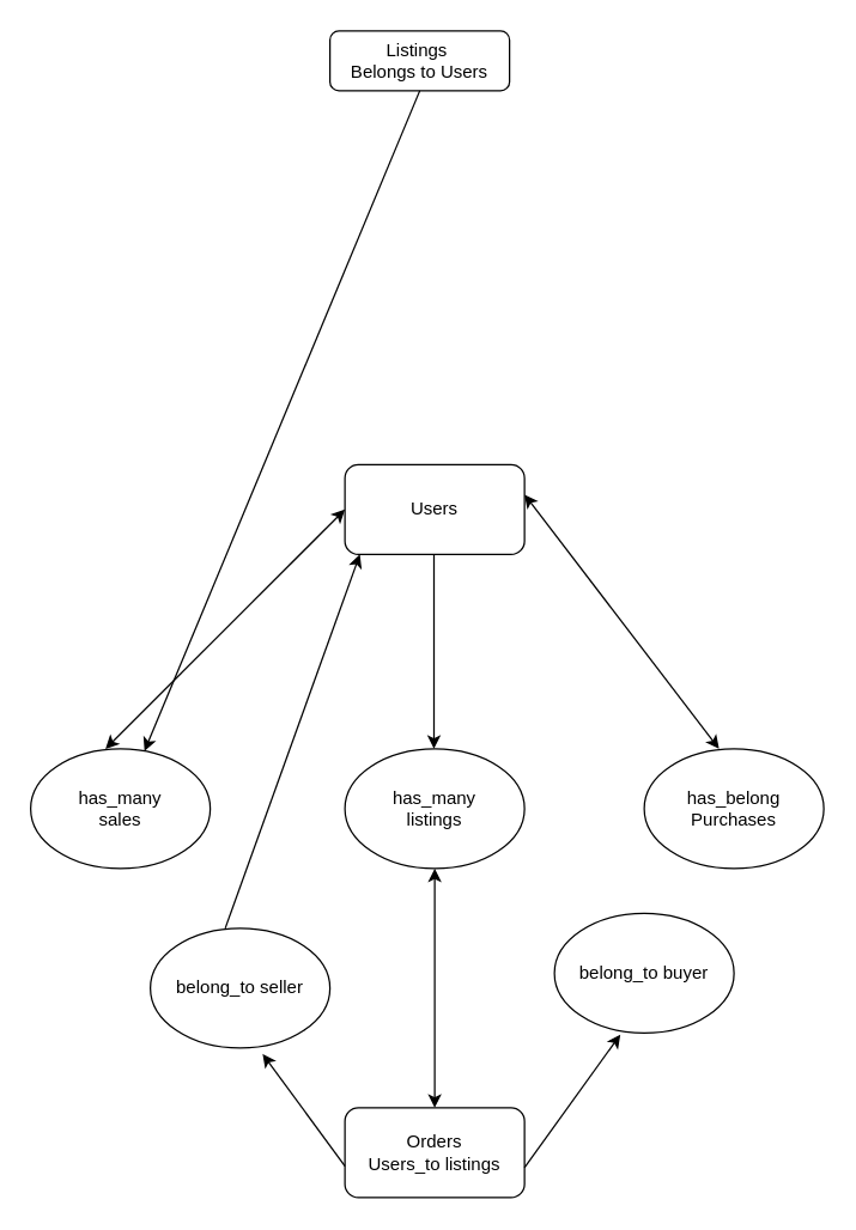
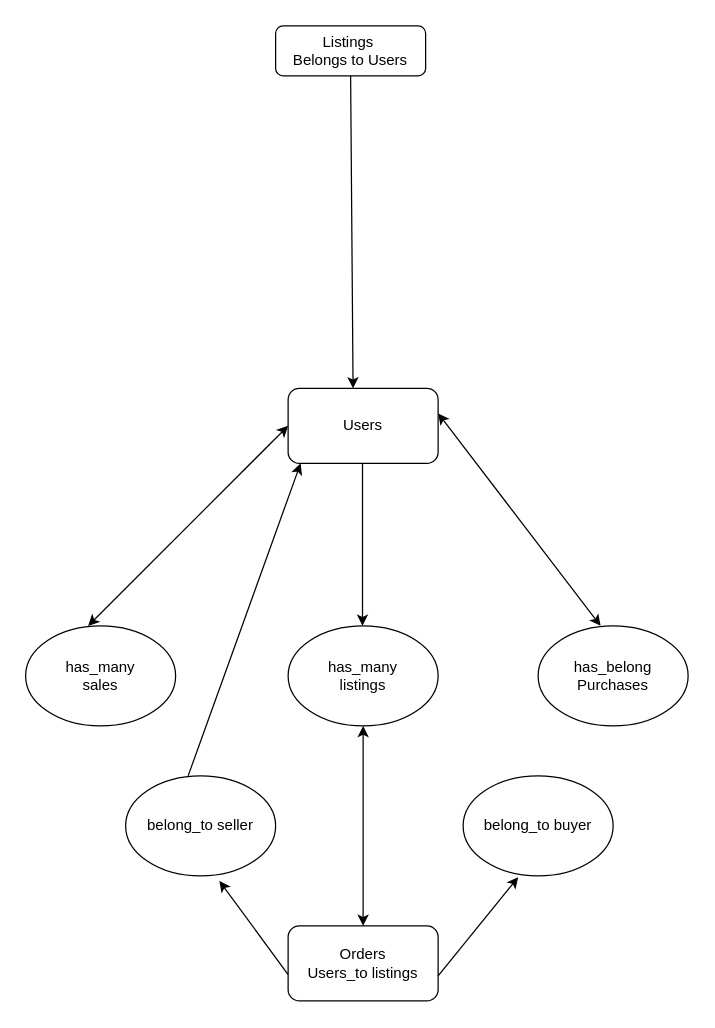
  <mxCell id="0" />
  <mxCell id="1" parent="0" />
  <mxCell id="2" value="Users" style="rounded=1;whiteSpace=wrap;html=1;" vertex="1" parent="1"><mxGeometry x="230" y="310" width="120" height="60" as="geometry" /></mxCell>
  <mxCell id="3" value="has_many&lt;br&gt;listings" style="ellipse;whiteSpace=wrap;html=1;" vertex="1" parent="1"><mxGeometry x="230" y="500" width="120" height="80" as="geometry" /></mxCell>
  <mxCell id="4" value="" style="endArrow=classic;html=1;" edge="1" parent="1"><mxGeometry width="50" height="50" relative="1" as="geometry"><mxPoint x="289.5" y="370" as="sourcePoint" /><mxPoint x="289.5" y="500" as="targetPoint" /></mxGeometry></mxCell>
  <mxCell id="5" value="" style="endArrow=classic;startArrow=classic;html=1;" edge="1" parent="1"><mxGeometry width="50" height="50" relative="1" as="geometry"><mxPoint x="70" y="500" as="sourcePoint" /><mxPoint x="230" y="340" as="targetPoint" /></mxGeometry></mxCell>
  <mxCell id="6" value="" style="endArrow=classic;startArrow=classic;html=1;" edge="1" parent="1"><mxGeometry width="50" height="50" relative="1" as="geometry"><mxPoint x="480" y="500" as="sourcePoint" /><mxPoint x="350" y="330" as="targetPoint" /></mxGeometry></mxCell>
  <mxCell id="7" value="has_many&lt;br&gt;sales&lt;br&gt;" style="ellipse;whiteSpace=wrap;html=1;" vertex="1" parent="1"><mxGeometry x="20" y="500" width="120" height="80" as="geometry" /></mxCell>
  <mxCell id="8" value="has_belong&lt;br&gt;Purchases" style="ellipse;whiteSpace=wrap;html=1;" vertex="1" parent="1"><mxGeometry x="430" y="500" width="120" height="80" as="geometry" /></mxCell>
  <mxCell id="9" value="Orders&lt;br&gt;Users_to listings" style="rounded=1;whiteSpace=wrap;html=1;" vertex="1" parent="1"><mxGeometry x="230" y="740" width="120" height="60" as="geometry" /></mxCell>
  <mxCell id="10" value="" style="endArrow=classic;startArrow=classic;html=1;" edge="1" parent="1" source="9"><mxGeometry width="50" height="50" relative="1" as="geometry"><mxPoint x="240" y="630" as="sourcePoint" /><mxPoint x="290" y="580" as="targetPoint" /></mxGeometry></mxCell>
  <mxCell id="11" value="" style="endArrow=classic;html=1;entryX=0.367;entryY=1.013;entryDx=0;entryDy=0;entryPerimeter=0;" edge="1" parent="1" target="12"><mxGeometry width="50" height="50" relative="1" as="geometry"><mxPoint x="350" y="780" as="sourcePoint" /><mxPoint x="460" y="880" as="targetPoint" /><Array as="points" /></mxGeometry></mxCell>
- <mxCell id="12" value="belong_to buyer" style="ellipse;whiteSpace=wrap;html=1;" vertex="1" parent="1"><mxGeometry x="370" y="610" width="120" height="80" as="geometry" /></mxCell>
+ <mxCell id="12" value="belong_to buyer" style="ellipse;whiteSpace=wrap;html=1;" vertex="1" parent="1"><mxGeometry x="370" y="620" width="120" height="80" as="geometry" /></mxCell>
  <mxCell id="13" value="belong_to seller&lt;br&gt;" style="ellipse;whiteSpace=wrap;html=1;" vertex="1" parent="1"><mxGeometry x="100" y="620" width="120" height="80" as="geometry" /></mxCell>
  <mxCell id="14" value="" style="endArrow=classic;html=1;entryX=0.625;entryY=1.05;entryDx=0;entryDy=0;entryPerimeter=0;" edge="1" parent="1" target="13"><mxGeometry width="50" height="50" relative="1" as="geometry"><mxPoint x="230" y="779" as="sourcePoint" /><mxPoint x="180" y="700" as="targetPoint" /><Array as="points" /></mxGeometry></mxCell>
  <mxCell id="15" value="" style="endArrow=classic;html=1;entryX=0.917;entryY=1;entryDx=0;entryDy=0;entryPerimeter=0;" edge="1" parent="1"><mxGeometry width="50" height="50" relative="1" as="geometry"><mxPoint x="150" y="620" as="sourcePoint" /><mxPoint x="240" y="370" as="targetPoint" /><Array as="points"><mxPoint x="150" y="620" /></Array></mxGeometry></mxCell>
  <mxCell id="16" value="Listings&amp;nbsp;&lt;br&gt;Belongs to Users" style="rounded=1;whiteSpace=wrap;html=1;" vertex="1" parent="1"><mxGeometry x="220" y="20" width="120" height="40" as="geometry" /></mxCell>
- <mxCell id="17" value="" style="endArrow=classic;html=1;exitX=0.5;exitY=1;exitDx=0;exitDy=0;" edge="1" parent="1" source="16" target="7"><mxGeometry width="50" height="50" relative="1" as="geometry"><mxPoint x="290" y="210" as="sourcePoint" /><mxPoint x="290" y="300" as="targetPoint" /></mxGeometry></mxCell>
+ <mxCell id="17" value="" style="endArrow=classic;html=1;exitX=0.5;exitY=1;exitDx=0;exitDy=0;entryX=0.433;entryY=0;entryDx=0;entryDy=0;entryPerimeter=0;" edge="1" parent="1" source="16" target="2"><mxGeometry width="50" height="50" relative="1" as="geometry"><mxPoint x="290" y="210" as="sourcePoint" /><mxPoint x="290" y="300" as="targetPoint" /></mxGeometry></mxCell>
